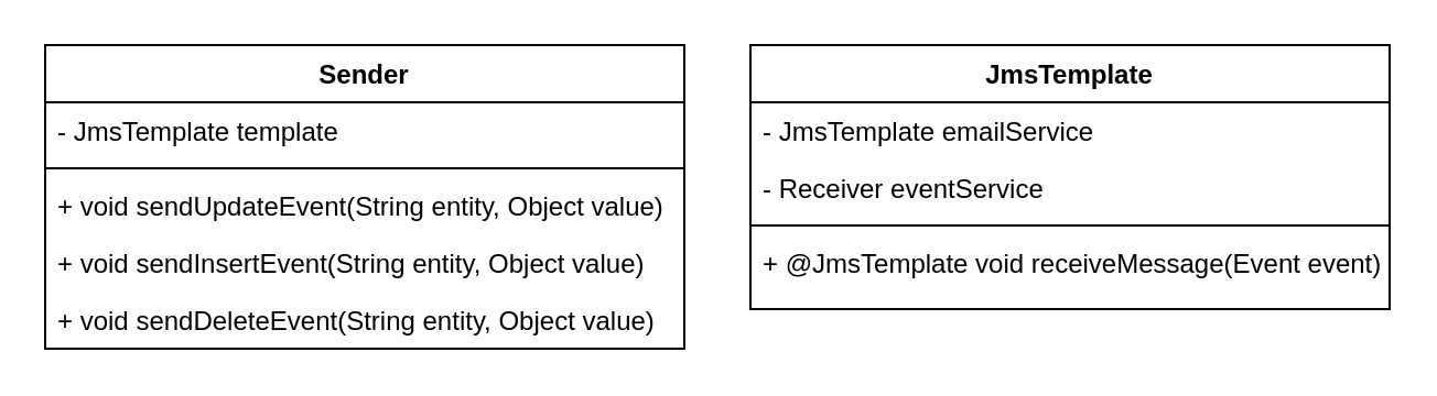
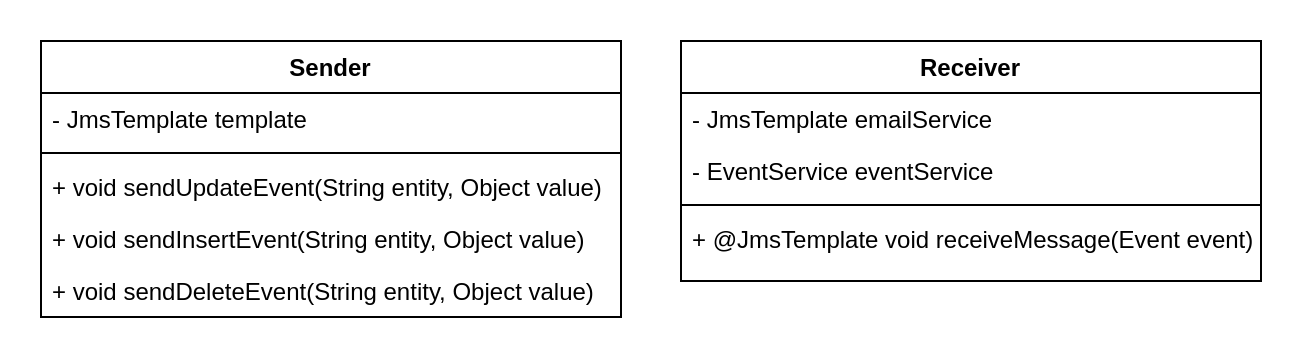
  <mxCell id="0" />
  <mxCell id="1" parent="0" />
  <mxCell id="2" value="Sender" style="swimlane;fontStyle=1;align=center;verticalAlign=top;childLayout=stackLayout;horizontal=1;startSize=26;horizontalStack=0;resizeParent=1;resizeParentMax=0;resizeLast=0;collapsible=1;marginBottom=0;" vertex="1" parent="1"><mxGeometry x="20" y="20" width="290" height="138" as="geometry" /></mxCell>
  <mxCell id="3" value="- JmsTemplate template" style="text;strokeColor=none;fillColor=none;align=left;verticalAlign=top;spacingLeft=4;spacingRight=4;overflow=hidden;rotatable=0;points=[[0,0.5],[1,0.5]];portConstraint=eastwest;" vertex="1" parent="2"><mxGeometry y="26" width="290" height="26" as="geometry" /></mxCell>
  <mxCell id="4" value="" style="line;strokeWidth=1;fillColor=none;align=left;verticalAlign=middle;spacingTop=-1;spacingLeft=3;spacingRight=3;rotatable=0;labelPosition=right;points=[];portConstraint=eastwest;" vertex="1" parent="2"><mxGeometry y="52" width="290" height="8" as="geometry" /></mxCell>
  <mxCell id="5" value="+ void sendUpdateEvent(String entity, Object value)" style="text;strokeColor=none;fillColor=none;align=left;verticalAlign=top;spacingLeft=4;spacingRight=4;overflow=hidden;rotatable=0;points=[[0,0.5],[1,0.5]];portConstraint=eastwest;" vertex="1" parent="2"><mxGeometry y="60" width="290" height="26" as="geometry" /></mxCell>
  <mxCell id="6" value="+ void sendInsertEvent(String entity, Object value)" style="text;strokeColor=none;fillColor=none;align=left;verticalAlign=top;spacingLeft=4;spacingRight=4;overflow=hidden;rotatable=0;points=[[0,0.5],[1,0.5]];portConstraint=eastwest;" vertex="1" parent="2"><mxGeometry y="86" width="290" height="26" as="geometry" /></mxCell>
  <mxCell id="7" value="+ void sendDeleteEvent(String entity, Object value)" style="text;strokeColor=none;fillColor=none;align=left;verticalAlign=top;spacingLeft=4;spacingRight=4;overflow=hidden;rotatable=0;points=[[0,0.5],[1,0.5]];portConstraint=eastwest;" vertex="1" parent="2"><mxGeometry y="112" width="290" height="26" as="geometry" /></mxCell>
- <mxCell id="8" value="JmsTemplate" style="swimlane;fontStyle=1;align=center;verticalAlign=top;childLayout=stackLayout;horizontal=1;startSize=26;horizontalStack=0;resizeParent=1;resizeParentMax=0;resizeLast=0;collapsible=1;marginBottom=0;" vertex="1" parent="1"><mxGeometry x="340" y="20" width="290" height="120" as="geometry" /></mxCell>
+ <mxCell id="8" value="Receiver" style="swimlane;fontStyle=1;align=center;verticalAlign=top;childLayout=stackLayout;horizontal=1;startSize=26;horizontalStack=0;resizeParent=1;resizeParentMax=0;resizeLast=0;collapsible=1;marginBottom=0;" vertex="1" parent="1"><mxGeometry x="340" y="20" width="290" height="120" as="geometry" /></mxCell>
  <mxCell id="9" value="- JmsTemplate emailService" style="text;strokeColor=none;fillColor=none;align=left;verticalAlign=top;spacingLeft=4;spacingRight=4;overflow=hidden;rotatable=0;points=[[0,0.5],[1,0.5]];portConstraint=eastwest;" vertex="1" parent="8"><mxGeometry y="26" width="290" height="26" as="geometry" /></mxCell>
- <mxCell id="10" value="- Receiver eventService" style="text;strokeColor=none;fillColor=none;align=left;verticalAlign=top;spacingLeft=4;spacingRight=4;overflow=hidden;rotatable=0;points=[[0,0.5],[1,0.5]];portConstraint=eastwest;" vertex="1" parent="8"><mxGeometry y="52" width="290" height="26" as="geometry" /></mxCell>
+ <mxCell id="10" value="- EventService eventService" style="text;strokeColor=none;fillColor=none;align=left;verticalAlign=top;spacingLeft=4;spacingRight=4;overflow=hidden;rotatable=0;points=[[0,0.5],[1,0.5]];portConstraint=eastwest;" vertex="1" parent="8"><mxGeometry y="52" width="290" height="26" as="geometry" /></mxCell>
  <mxCell id="11" value="" style="line;strokeWidth=1;fillColor=none;align=left;verticalAlign=middle;spacingTop=-1;spacingLeft=3;spacingRight=3;rotatable=0;labelPosition=right;points=[];portConstraint=eastwest;" vertex="1" parent="8"><mxGeometry y="78" width="290" height="8" as="geometry" /></mxCell>
  <mxCell id="12" value="+ @JmsTemplate void receiveMessage(Event event)" style="text;strokeColor=none;fillColor=none;align=left;verticalAlign=top;spacingLeft=4;spacingRight=4;overflow=hidden;rotatable=0;points=[[0,0.5],[1,0.5]];portConstraint=eastwest;" vertex="1" parent="8"><mxGeometry y="86" width="290" height="34" as="geometry" /></mxCell>
